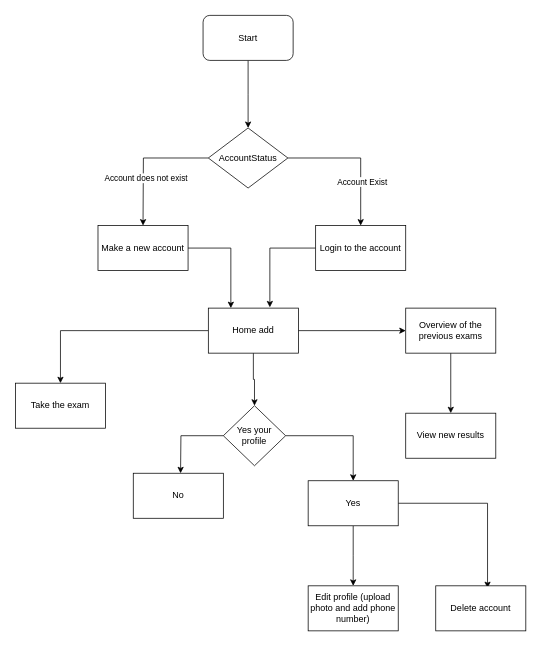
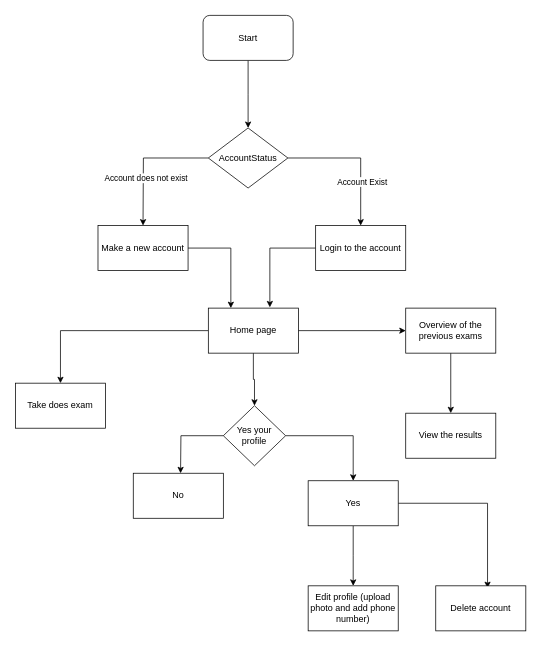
  <mxCell id="0" />
  <mxCell id="1" parent="0" />
  <mxCell id="2" style="edgeStyle=orthogonalEdgeStyle;rounded=0;orthogonalLoop=1;jettySize=auto;html=1;" parent="1" source="3" edge="1"><mxGeometry relative="1" as="geometry"><mxPoint x="330" y="170" as="targetPoint" /></mxGeometry></mxCell>
  <mxCell id="3" value="Start" style="rounded=1;whiteSpace=wrap;html=1;" parent="1" vertex="1"><mxGeometry x="270" y="20" width="120" height="60" as="geometry" /></mxCell>
  <mxCell id="4" style="edgeStyle=orthogonalEdgeStyle;rounded=0;orthogonalLoop=1;jettySize=auto;html=1;" parent="1" source="8" edge="1"><mxGeometry relative="1" as="geometry"><mxPoint x="190" y="300" as="targetPoint" /></mxGeometry></mxCell>
  <mxCell id="5" value="Account does not exist" style="edgeLabel;html=1;align=center;verticalAlign=middle;resizable=0;points=[];" parent="4" vertex="1" connectable="0"><mxGeometry x="0.286" y="3" relative="1" as="geometry"><mxPoint as="offset" /></mxGeometry></mxCell>
  <mxCell id="6" style="edgeStyle=orthogonalEdgeStyle;rounded=0;orthogonalLoop=1;jettySize=auto;html=1;exitX=1;exitY=0.5;exitDx=0;exitDy=0;entryX=0.5;entryY=0;entryDx=0;entryDy=0;" parent="1" source="8" target="12" edge="1"><mxGeometry relative="1" as="geometry"><mxPoint x="480" y="290" as="targetPoint" /></mxGeometry></mxCell>
  <mxCell id="7" value="Account Exist" style="edgeLabel;html=1;align=center;verticalAlign=middle;resizable=0;points=[];" parent="6" vertex="1" connectable="0"><mxGeometry x="0.369" y="1" relative="1" as="geometry"><mxPoint as="offset" /></mxGeometry></mxCell>
  <mxCell id="8" value="AccountStatus" style="rhombus;whiteSpace=wrap;html=1;" parent="1" vertex="1"><mxGeometry x="277" y="170" width="106" height="80" as="geometry" /></mxCell>
  <mxCell id="9" style="edgeStyle=orthogonalEdgeStyle;rounded=0;orthogonalLoop=1;jettySize=auto;html=1;entryX=0.25;entryY=0;entryDx=0;entryDy=0;" parent="1" source="10" target="16" edge="1"><mxGeometry relative="1" as="geometry" /></mxCell>
  <mxCell id="10" value="Make a new account" style="rounded=0;whiteSpace=wrap;html=1;" parent="1" vertex="1"><mxGeometry x="130" y="300" width="120" height="60" as="geometry" /></mxCell>
  <mxCell id="11" style="edgeStyle=orthogonalEdgeStyle;rounded=0;orthogonalLoop=1;jettySize=auto;html=1;entryX=0.683;entryY=-0.017;entryDx=0;entryDy=0;entryPerimeter=0;" parent="1" source="12" target="16" edge="1"><mxGeometry relative="1" as="geometry" /></mxCell>
  <mxCell id="12" value="Login to the account" style="rounded=0;whiteSpace=wrap;html=1;" parent="1" vertex="1"><mxGeometry x="420" y="300" width="120" height="60" as="geometry" /></mxCell>
  <mxCell id="13" style="edgeStyle=orthogonalEdgeStyle;rounded=0;orthogonalLoop=1;jettySize=auto;html=1;entryX=0.5;entryY=0;entryDx=0;entryDy=0;" parent="1" source="16" target="19" edge="1"><mxGeometry relative="1" as="geometry" /></mxCell>
  <mxCell id="14" style="edgeStyle=orthogonalEdgeStyle;rounded=0;orthogonalLoop=1;jettySize=auto;html=1;entryX=0.5;entryY=0;entryDx=0;entryDy=0;" parent="1" source="16" target="26" edge="1"><mxGeometry relative="1" as="geometry" /></mxCell>
  <mxCell id="15" value="" style="edgeStyle=orthogonalEdgeStyle;rounded=0;orthogonalLoop=1;jettySize=auto;html=1;" parent="1" source="16" target="28" edge="1"><mxGeometry relative="1" as="geometry" /></mxCell>
- <mxCell id="16" value="Home add" style="rounded=0;whiteSpace=wrap;html=1;" parent="1" vertex="1"><mxGeometry x="277" y="410" width="120" height="60" as="geometry" /></mxCell>
+ <mxCell id="16" value="Home page" style="rounded=0;whiteSpace=wrap;html=1;" parent="1" vertex="1"><mxGeometry x="277" y="410" width="120" height="60" as="geometry" /></mxCell>
  <mxCell id="17" style="edgeStyle=orthogonalEdgeStyle;rounded=0;orthogonalLoop=1;jettySize=auto;html=1;" parent="1" source="19" edge="1"><mxGeometry relative="1" as="geometry"><mxPoint x="240" y="630" as="targetPoint" /></mxGeometry></mxCell>
  <mxCell id="18" style="edgeStyle=orthogonalEdgeStyle;rounded=0;orthogonalLoop=1;jettySize=auto;html=1;entryX=0.5;entryY=0;entryDx=0;entryDy=0;" parent="1" source="19" target="23" edge="1"><mxGeometry relative="1" as="geometry" /></mxCell>
  <mxCell id="19" value="Yes your profile" style="rhombus;whiteSpace=wrap;html=1;" parent="1" vertex="1"><mxGeometry x="297" y="540" width="83" height="80" as="geometry" /></mxCell>
  <mxCell id="20" value="No" style="rounded=0;whiteSpace=wrap;html=1;" parent="1" vertex="1"><mxGeometry x="177" y="630" width="120" height="60" as="geometry" /></mxCell>
  <mxCell id="21" style="edgeStyle=orthogonalEdgeStyle;rounded=0;orthogonalLoop=1;jettySize=auto;html=1;" parent="1" source="23" edge="1"><mxGeometry relative="1" as="geometry"><mxPoint x="470" y="780" as="targetPoint" /></mxGeometry></mxCell>
  <mxCell id="22" style="edgeStyle=orthogonalEdgeStyle;rounded=0;orthogonalLoop=1;jettySize=auto;html=1;entryX=0.575;entryY=0.05;entryDx=0;entryDy=0;entryPerimeter=0;" parent="1" source="23" target="25" edge="1"><mxGeometry relative="1" as="geometry" /></mxCell>
  <mxCell id="23" value="Yes" style="rounded=0;whiteSpace=wrap;html=1;" parent="1" vertex="1"><mxGeometry x="410" y="640" width="120" height="60" as="geometry" /></mxCell>
  <mxCell id="24" value="Edit profile (upload photo and add phone number)" style="rounded=0;whiteSpace=wrap;html=1;" parent="1" vertex="1"><mxGeometry x="410" y="780" width="120" height="60" as="geometry" /></mxCell>
  <mxCell id="25" value="Delete account" style="rounded=0;whiteSpace=wrap;html=1;" parent="1" vertex="1"><mxGeometry x="580" y="780" width="120" height="60" as="geometry" /></mxCell>
- <mxCell id="26" value="Take the exam" style="rounded=0;whiteSpace=wrap;html=1;" parent="1" vertex="1"><mxGeometry x="20" y="510" width="120" height="60" as="geometry" /></mxCell>
+ <mxCell id="26" value="Take does exam" style="rounded=0;whiteSpace=wrap;html=1;" parent="1" vertex="1"><mxGeometry x="20" y="510" width="120" height="60" as="geometry" /></mxCell>
  <mxCell id="27" value="" style="edgeStyle=orthogonalEdgeStyle;rounded=0;orthogonalLoop=1;jettySize=auto;html=1;" parent="1" source="28" target="29" edge="1"><mxGeometry relative="1" as="geometry" /></mxCell>
  <mxCell id="28" value="Overview of the previous exams" style="whiteSpace=wrap;html=1;rounded=0;" parent="1" vertex="1"><mxGeometry x="540" y="410" width="120" height="60" as="geometry" /></mxCell>
- <mxCell id="29" value="View new results" style="whiteSpace=wrap;html=1;rounded=0;" parent="1" vertex="1"><mxGeometry x="540" y="550" width="120" height="60" as="geometry" /></mxCell>
+ <mxCell id="29" value="View the results" style="whiteSpace=wrap;html=1;rounded=0;" parent="1" vertex="1"><mxGeometry x="540" y="550" width="120" height="60" as="geometry" /></mxCell>
